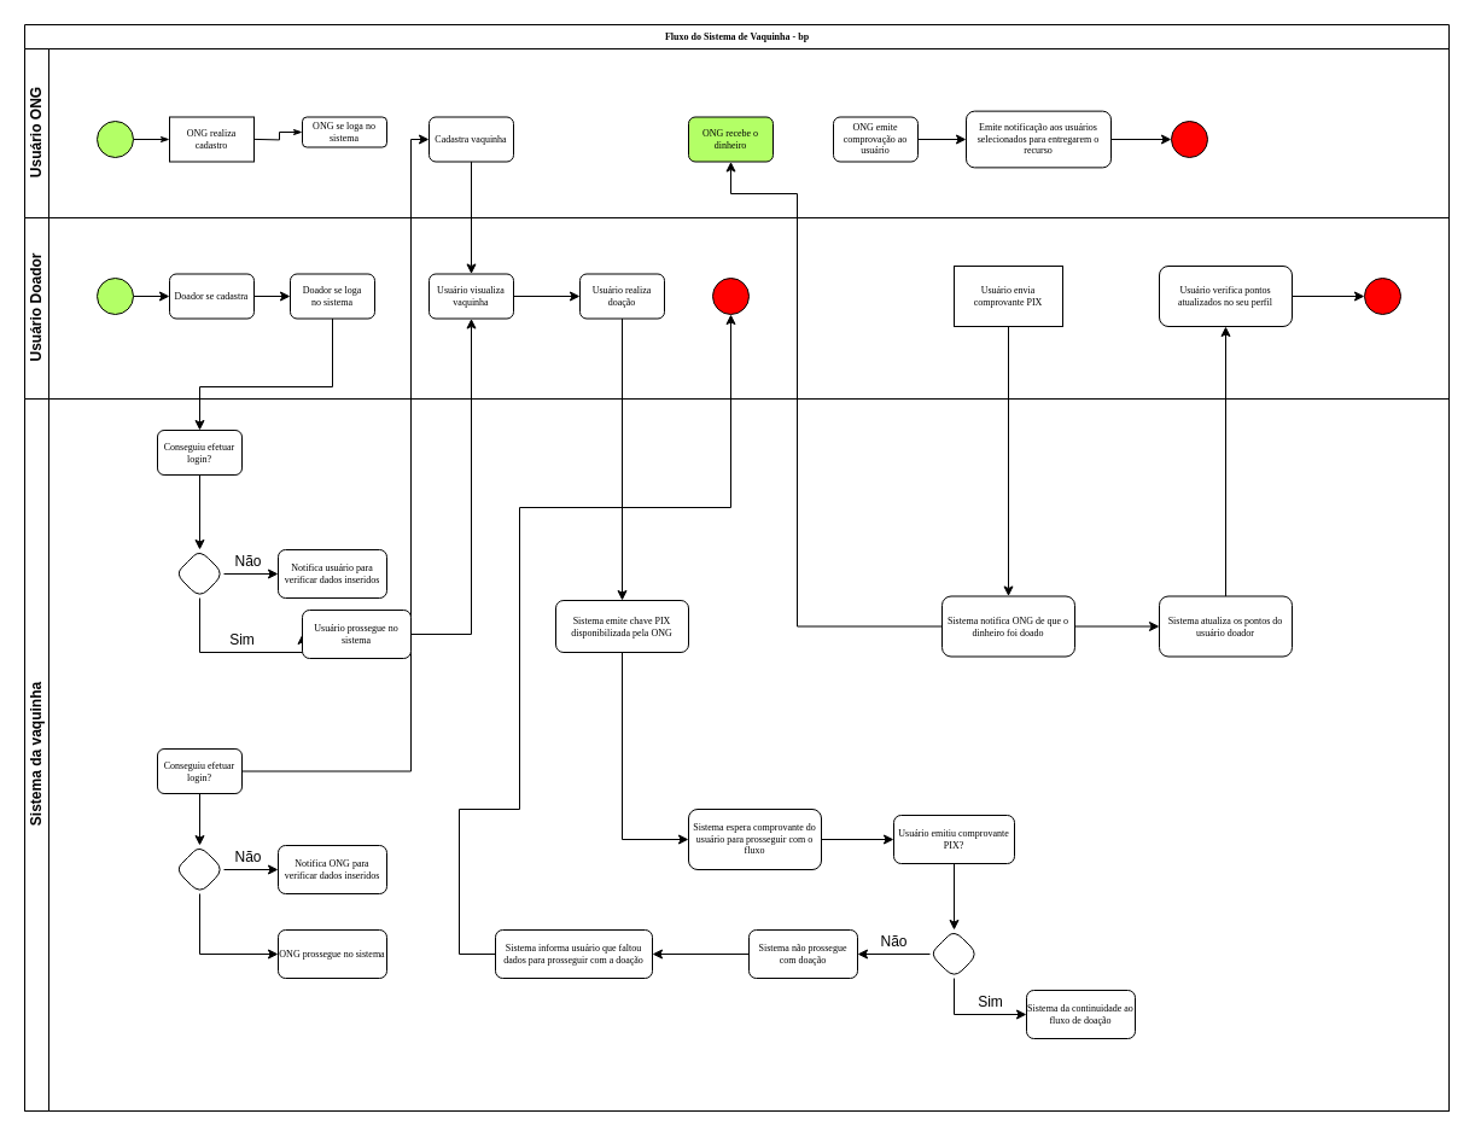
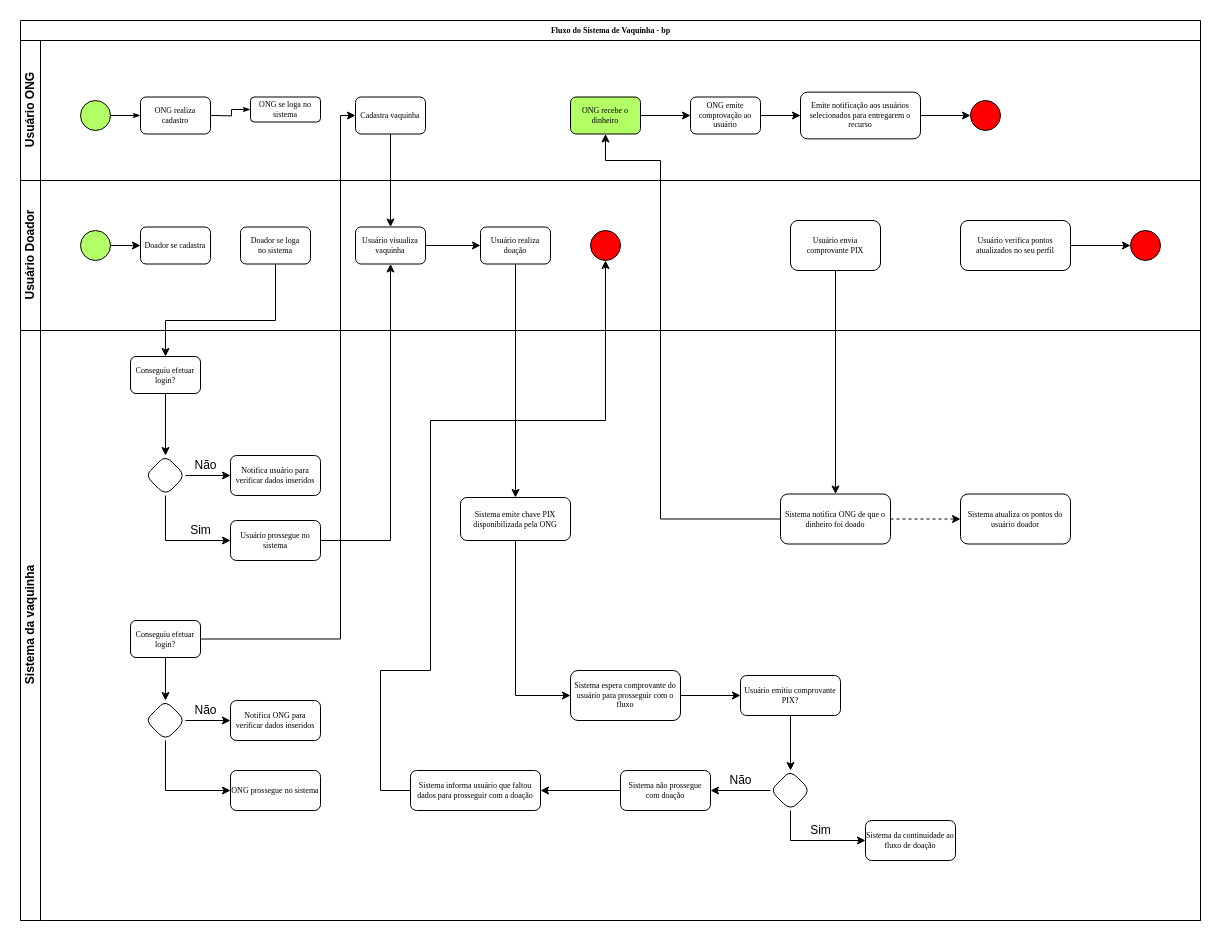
  <mxCell id="0" />
  <mxCell id="1" parent="0" />
  <mxCell id="2" value="Fluxo do Sistema de Vaquinha - bp" style="swimlane;html=1;childLayout=stackLayout;horizontal=1;startSize=20;horizontalStack=0;rounded=0;shadow=0;labelBackgroundColor=none;strokeWidth=1;fontFamily=Verdana;fontSize=8;align=center;" parent="1" vertex="1"><mxGeometry x="20" y="20" width="1180" height="900" as="geometry" /></mxCell>
  <mxCell id="3" value="Usuário ONG" style="swimlane;html=1;startSize=20;horizontal=0;" parent="2" vertex="1"><mxGeometry y="20" width="1180" height="140" as="geometry" /></mxCell>
  <mxCell id="4" style="edgeStyle=orthogonalEdgeStyle;rounded=0;html=1;labelBackgroundColor=none;startArrow=none;startFill=0;startSize=5;endArrow=classicThin;endFill=1;endSize=5;jettySize=auto;orthogonalLoop=1;strokeWidth=1;fontFamily=Verdana;fontSize=8" parent="3" source="5" target="6" edge="1"><mxGeometry relative="1" as="geometry" /></mxCell>
  <mxCell id="5" value="" style="ellipse;whiteSpace=wrap;html=1;rounded=0;shadow=0;labelBackgroundColor=none;strokeWidth=1;fontFamily=Verdana;fontSize=8;align=center;fillColor=#B3FF66;" parent="3" vertex="1"><mxGeometry x="60" y="60" width="30" height="30" as="geometry" /></mxCell>
- <mxCell id="6" value="ONG realiza cadastro" style="whiteSpace=wrap;html=1;shadow=0;labelBackgroundColor=none;strokeWidth=1;fontFamily=Verdana;fontSize=8;align=center;rounded=0;" parent="3" vertex="1"><mxGeometry x="120" y="56.5" width="70" height="37" as="geometry" /></mxCell>
+ <mxCell id="6" value="ONG realiza cadastro" style="rounded=1;whiteSpace=wrap;html=1;shadow=0;labelBackgroundColor=none;strokeWidth=1;fontFamily=Verdana;fontSize=8;align=center;" parent="3" vertex="1"><mxGeometry x="120" y="56.5" width="70" height="37" as="geometry" /></mxCell>
  <mxCell id="7" value="ONG se loga no sistema" style="rounded=1;whiteSpace=wrap;html=1;shadow=0;labelBackgroundColor=none;strokeWidth=1;fontFamily=Verdana;fontSize=8;align=center;" parent="3" vertex="1"><mxGeometry x="230" y="56.5" width="70" height="25" as="geometry" /></mxCell>
  <mxCell id="8" value="Cadastra vaquinha" style="rounded=1;whiteSpace=wrap;html=1;shadow=0;labelBackgroundColor=none;strokeWidth=1;fontFamily=Verdana;fontSize=8;align=center;" parent="3" vertex="1"><mxGeometry x="335" y="56.5" width="70" height="37" as="geometry" /></mxCell>
  <mxCell id="9" style="edgeStyle=orthogonalEdgeStyle;rounded=0;html=1;labelBackgroundColor=none;startArrow=none;startFill=0;startSize=5;endArrow=classicThin;endFill=1;endSize=5;jettySize=auto;orthogonalLoop=1;strokeWidth=1;fontFamily=Verdana;fontSize=8;entryX=0;entryY=0.5;entryDx=0;entryDy=0;" edge="1" parent="3" target="7"><mxGeometry relative="1" as="geometry"><mxPoint x="190" y="74.9" as="sourcePoint" /><mxPoint x="220" y="74.9" as="targetPoint" /></mxGeometry></mxCell>
+ <mxCell id="10" style="edgeStyle=orthogonalEdgeStyle;rounded=0;orthogonalLoop=1;jettySize=auto;html=1;entryX=0;entryY=0.5;entryDx=0;entryDy=0;" edge="1" parent="3" source="11" target="13"><mxGeometry relative="1" as="geometry" /></mxCell>
  <mxCell id="11" value="ONG recebe o dinheiro" style="rounded=1;whiteSpace=wrap;html=1;shadow=0;labelBackgroundColor=none;strokeWidth=1;fontFamily=Verdana;fontSize=8;align=center;fillColor=#b3ff66;" vertex="1" parent="3"><mxGeometry x="550" y="56.5" width="70" height="37" as="geometry" /></mxCell>
  <mxCell id="12" style="edgeStyle=orthogonalEdgeStyle;rounded=0;orthogonalLoop=1;jettySize=auto;html=1;entryX=0;entryY=0.5;entryDx=0;entryDy=0;" edge="1" parent="3" source="13" target="15"><mxGeometry relative="1" as="geometry" /></mxCell>
  <mxCell id="13" value="ONG emite comprovação ao usuário" style="rounded=1;whiteSpace=wrap;html=1;shadow=0;labelBackgroundColor=none;strokeWidth=1;fontFamily=Verdana;fontSize=8;align=center;" vertex="1" parent="3"><mxGeometry x="670" y="56.5" width="70" height="37" as="geometry" /></mxCell>
  <mxCell id="14" style="edgeStyle=orthogonalEdgeStyle;rounded=0;orthogonalLoop=1;jettySize=auto;html=1;entryX=0;entryY=0.5;entryDx=0;entryDy=0;" edge="1" parent="3" source="15" target="16"><mxGeometry relative="1" as="geometry" /></mxCell>
  <mxCell id="15" value="Emite notificação aos usuários selecionados para entregarem o recurso" style="rounded=1;whiteSpace=wrap;html=1;shadow=0;labelBackgroundColor=none;strokeWidth=1;fontFamily=Verdana;fontSize=8;align=center;" vertex="1" parent="3"><mxGeometry x="780" y="51.63" width="120" height="46.75" as="geometry" /></mxCell>
  <mxCell id="16" value="" style="ellipse;whiteSpace=wrap;html=1;rounded=0;shadow=0;labelBackgroundColor=none;strokeWidth=1;fontFamily=Verdana;fontSize=8;align=center;fillColor=#FF0000;" vertex="1" parent="3"><mxGeometry x="950" y="60" width="30" height="30" as="geometry" /></mxCell>
  <mxCell id="17" style="edgeStyle=orthogonalEdgeStyle;rounded=0;orthogonalLoop=1;jettySize=auto;html=1;entryX=0.5;entryY=0;entryDx=0;entryDy=0;" edge="1" parent="2" source="8" target="31"><mxGeometry relative="1" as="geometry"><Array as="points" /></mxGeometry></mxCell>
  <mxCell id="18" style="edgeStyle=orthogonalEdgeStyle;rounded=0;orthogonalLoop=1;jettySize=auto;html=1;entryX=0.5;entryY=0;entryDx=0;entryDy=0;" edge="1" parent="2" source="32" target="41"><mxGeometry relative="1" as="geometry" /></mxCell>
  <mxCell id="19" style="edgeStyle=orthogonalEdgeStyle;rounded=0;orthogonalLoop=1;jettySize=auto;html=1;" edge="1" parent="2" source="34" target="44"><mxGeometry relative="1" as="geometry"><Array as="points"><mxPoint x="820" y="225" /></Array></mxGeometry></mxCell>
  <mxCell id="20" style="edgeStyle=orthogonalEdgeStyle;rounded=0;orthogonalLoop=1;jettySize=auto;html=1;entryX=0.5;entryY=1;entryDx=0;entryDy=0;exitX=0;exitY=0.5;exitDx=0;exitDy=0;" edge="1" parent="2" source="44" target="11"><mxGeometry relative="1" as="geometry"><Array as="points"><mxPoint x="640" y="498" /><mxPoint x="640" y="140" /><mxPoint x="585" y="140" /></Array></mxGeometry></mxCell>
  <mxCell id="21" style="edgeStyle=orthogonalEdgeStyle;rounded=0;orthogonalLoop=1;jettySize=auto;html=1;entryX=0.5;entryY=0;entryDx=0;entryDy=0;" edge="1" parent="2" source="28" target="50"><mxGeometry relative="1" as="geometry"><Array as="points"><mxPoint x="255" y="300" /><mxPoint x="145" y="300" /></Array></mxGeometry></mxCell>
  <mxCell id="22" style="edgeStyle=orthogonalEdgeStyle;rounded=0;orthogonalLoop=1;jettySize=auto;html=1;entryX=0.5;entryY=1;entryDx=0;entryDy=0;" edge="1" parent="2" source="52" target="31"><mxGeometry relative="1" as="geometry" /></mxCell>
  <mxCell id="23" style="edgeStyle=orthogonalEdgeStyle;rounded=0;orthogonalLoop=1;jettySize=auto;html=1;entryX=0;entryY=0.5;entryDx=0;entryDy=0;" edge="1" parent="2" source="55" target="8"><mxGeometry relative="1" as="geometry"><Array as="points"><mxPoint x="320" y="618" /><mxPoint x="320" y="95" /></Array></mxGeometry></mxCell>
  <mxCell id="24" style="edgeStyle=orthogonalEdgeStyle;rounded=0;orthogonalLoop=1;jettySize=auto;html=1;entryX=0.5;entryY=1;entryDx=0;entryDy=0;exitX=0;exitY=0.5;exitDx=0;exitDy=0;" edge="1" parent="2" source="71" target="35"><mxGeometry relative="1" as="geometry"><Array as="points"><mxPoint x="360" y="770" /><mxPoint x="360" y="650" /><mxPoint x="410" y="650" /><mxPoint x="410" y="400" /><mxPoint x="585" y="400" /></Array></mxGeometry></mxCell>
  <mxCell id="25" value="Usuário Doador" style="swimlane;html=1;startSize=20;horizontal=0;" parent="2" vertex="1"><mxGeometry y="160" width="1180" height="150" as="geometry" /></mxCell>
- <mxCell id="26" style="edgeStyle=orthogonalEdgeStyle;rounded=0;orthogonalLoop=1;jettySize=auto;html=1;entryX=0;entryY=0.5;entryDx=0;entryDy=0;" edge="1" parent="25" source="27" target="28"><mxGeometry relative="1" as="geometry" /></mxCell>
  <mxCell id="27" value="Doador se cadastra" style="rounded=1;whiteSpace=wrap;html=1;shadow=0;labelBackgroundColor=none;strokeWidth=1;fontFamily=Verdana;fontSize=8;align=center;" vertex="1" parent="25"><mxGeometry x="120" y="46.5" width="70" height="37" as="geometry" /></mxCell>
  <mxCell id="28" value="Doador se loga&lt;br&gt;no sistema" style="rounded=1;whiteSpace=wrap;html=1;shadow=0;labelBackgroundColor=none;strokeWidth=1;fontFamily=Verdana;fontSize=8;align=center;" vertex="1" parent="25"><mxGeometry x="220" y="46.5" width="70" height="37" as="geometry" /></mxCell>
  <mxCell id="29" style="edgeStyle=orthogonalEdgeStyle;rounded=0;orthogonalLoop=1;jettySize=auto;html=1;entryX=0;entryY=0.5;entryDx=0;entryDy=0;" edge="1" parent="25" source="30" target="27"><mxGeometry relative="1" as="geometry" /></mxCell>
  <mxCell id="30" value="" style="ellipse;whiteSpace=wrap;html=1;rounded=0;shadow=0;labelBackgroundColor=none;strokeWidth=1;fontFamily=Verdana;fontSize=8;align=center;fillColor=#B3FF66;" vertex="1" parent="25"><mxGeometry x="60" y="50" width="30" height="30" as="geometry" /></mxCell>
  <mxCell id="31" value="Usuário visualiza vaquinha" style="rounded=1;whiteSpace=wrap;html=1;shadow=0;labelBackgroundColor=none;strokeWidth=1;fontFamily=Verdana;fontSize=8;align=center;" vertex="1" parent="25"><mxGeometry x="335" y="46.5" width="70" height="37" as="geometry" /></mxCell>
  <mxCell id="32" value="Usuário realiza doação" style="rounded=1;whiteSpace=wrap;html=1;shadow=0;labelBackgroundColor=none;strokeWidth=1;fontFamily=Verdana;fontSize=8;align=center;" vertex="1" parent="25"><mxGeometry x="460" y="46.5" width="70" height="37" as="geometry" /></mxCell>
  <mxCell id="33" value="" style="edgeStyle=orthogonalEdgeStyle;rounded=0;orthogonalLoop=1;jettySize=auto;html=1;entryX=0;entryY=0.5;entryDx=0;entryDy=0;" edge="1" parent="25" source="31" target="32"><mxGeometry relative="1" as="geometry"><mxPoint x="440" y="239" as="targetPoint" /></mxGeometry></mxCell>
- <mxCell id="34" value="Usuário envia comprovante PIX" style="whiteSpace=wrap;html=1;shadow=0;labelBackgroundColor=none;strokeWidth=1;fontFamily=Verdana;fontSize=8;align=center;rounded=0;" vertex="1" parent="25"><mxGeometry x="770" y="40" width="90" height="50" as="geometry" /></mxCell>
+ <mxCell id="34" value="Usuário envia comprovante PIX" style="rounded=1;whiteSpace=wrap;html=1;shadow=0;labelBackgroundColor=none;strokeWidth=1;fontFamily=Verdana;fontSize=8;align=center;" vertex="1" parent="25"><mxGeometry x="770" y="40" width="90" height="50" as="geometry" /></mxCell>
  <mxCell id="35" value="" style="ellipse;whiteSpace=wrap;html=1;rounded=0;shadow=0;labelBackgroundColor=none;strokeWidth=1;fontFamily=Verdana;fontSize=8;align=center;fillColor=#FF0000;" vertex="1" parent="25"><mxGeometry x="570" y="50" width="30" height="30" as="geometry" /></mxCell>
  <mxCell id="36" style="edgeStyle=orthogonalEdgeStyle;rounded=0;orthogonalLoop=1;jettySize=auto;html=1;" edge="1" parent="25" source="37" target="38"><mxGeometry relative="1" as="geometry" /></mxCell>
  <mxCell id="37" value="Usuário verifica pontos atualizados no seu perfil" style="rounded=1;whiteSpace=wrap;html=1;shadow=0;labelBackgroundColor=none;strokeWidth=1;fontFamily=Verdana;fontSize=8;align=center;" vertex="1" parent="25"><mxGeometry x="940" y="40" width="110" height="50" as="geometry" /></mxCell>
  <mxCell id="38" value="" style="ellipse;whiteSpace=wrap;html=1;rounded=0;shadow=0;labelBackgroundColor=none;strokeWidth=1;fontFamily=Verdana;fontSize=8;align=center;fillColor=#FF0000;" vertex="1" parent="25"><mxGeometry x="1110" y="50" width="30" height="30" as="geometry" /></mxCell>
  <mxCell id="39" value="Sistema da vaquinha&lt;br&gt;" style="swimlane;html=1;startSize=20;horizontal=0;" parent="2" vertex="1"><mxGeometry y="310" width="1180" height="590" as="geometry" /></mxCell>
  <mxCell id="40" style="edgeStyle=orthogonalEdgeStyle;rounded=0;orthogonalLoop=1;jettySize=auto;html=1;entryX=0;entryY=0.5;entryDx=0;entryDy=0;" edge="1" parent="39" source="41" target="42"><mxGeometry relative="1" as="geometry"><mxPoint x="590" y="350" as="targetPoint" /><Array as="points"><mxPoint x="495" y="365" /></Array></mxGeometry></mxCell>
  <mxCell id="41" value="Sistema emite chave PIX disponibilizada pela ONG" style="rounded=1;whiteSpace=wrap;html=1;shadow=0;labelBackgroundColor=none;strokeWidth=1;fontFamily=Verdana;fontSize=8;align=center;" vertex="1" parent="39"><mxGeometry x="440" y="167" width="110" height="43" as="geometry" /></mxCell>
  <mxCell id="42" value="Sistema espera comprovante do usuário para prosseguir com o fluxo" style="rounded=1;whiteSpace=wrap;html=1;shadow=0;labelBackgroundColor=none;strokeWidth=1;fontFamily=Verdana;fontSize=8;align=center;" vertex="1" parent="39"><mxGeometry x="550" y="340" width="110" height="50" as="geometry" /></mxCell>
- <mxCell id="43" style="edgeStyle=orthogonalEdgeStyle;rounded=0;orthogonalLoop=1;jettySize=auto;html=1;" edge="1" parent="39" source="44" target="74"><mxGeometry relative="1" as="geometry" /></mxCell>
+ <mxCell id="43" style="edgeStyle=orthogonalEdgeStyle;rounded=0;orthogonalLoop=1;jettySize=auto;html=1;dashed=1;" edge="1" parent="39" source="44" target="74"><mxGeometry relative="1" as="geometry" /></mxCell>
  <mxCell id="44" value="Sistema notifica ONG de que o dinheiro foi doado" style="rounded=1;whiteSpace=wrap;html=1;shadow=0;labelBackgroundColor=none;strokeWidth=1;fontFamily=Verdana;fontSize=8;align=center;" vertex="1" parent="39"><mxGeometry x="760" y="163.5" width="110" height="50" as="geometry" /></mxCell>
  <mxCell id="45" style="edgeStyle=orthogonalEdgeStyle;rounded=0;orthogonalLoop=1;jettySize=auto;html=1;entryX=0;entryY=0.5;entryDx=0;entryDy=0;" edge="1" parent="39" source="46" target="52"><mxGeometry relative="1" as="geometry"><Array as="points"><mxPoint x="145" y="210" /></Array></mxGeometry></mxCell>
  <mxCell id="46" value="" style="rhombus;whiteSpace=wrap;html=1;fontSize=8;fontFamily=Verdana;rounded=1;shadow=0;labelBackgroundColor=none;strokeWidth=1;" vertex="1" parent="39"><mxGeometry x="125" y="125" width="40" height="40" as="geometry" /></mxCell>
  <mxCell id="47" value="Notifica usuário para verificar dados inseridos" style="whiteSpace=wrap;html=1;fontSize=8;fontFamily=Verdana;rounded=1;shadow=0;labelBackgroundColor=none;strokeWidth=1;" vertex="1" parent="39"><mxGeometry x="210" y="125" width="90" height="40" as="geometry" /></mxCell>
  <mxCell id="48" value="" style="edgeStyle=orthogonalEdgeStyle;rounded=0;orthogonalLoop=1;jettySize=auto;html=1;" edge="1" parent="39" source="46" target="47"><mxGeometry relative="1" as="geometry" /></mxCell>
  <mxCell id="49" style="edgeStyle=orthogonalEdgeStyle;rounded=0;orthogonalLoop=1;jettySize=auto;html=1;entryX=0.5;entryY=0;entryDx=0;entryDy=0;" edge="1" parent="39" source="50" target="46"><mxGeometry relative="1" as="geometry" /></mxCell>
  <mxCell id="50" value="Conseguiu efetuar login?" style="rounded=1;whiteSpace=wrap;html=1;shadow=0;labelBackgroundColor=none;strokeWidth=1;fontFamily=Verdana;fontSize=8;align=center;" vertex="1" parent="39"><mxGeometry x="110" y="26" width="70" height="37" as="geometry" /></mxCell>
  <mxCell id="51" value="Não" style="text;html=1;align=center;verticalAlign=middle;resizable=0;points=[];autosize=1;strokeColor=none;fillColor=none;" vertex="1" parent="39"><mxGeometry x="165" y="125" width="40" height="20" as="geometry" /></mxCell>
- <mxCell id="52" value="Usuário prossegue no sistema" style="whiteSpace=wrap;html=1;fontSize=8;fontFamily=Verdana;rounded=1;shadow=0;labelBackgroundColor=none;strokeWidth=1;" vertex="1" parent="39"><mxGeometry x="230" y="175" width="90" height="40" as="geometry" /></mxCell>
+ <mxCell id="52" value="Usuário prossegue no sistema" style="whiteSpace=wrap;html=1;fontSize=8;fontFamily=Verdana;rounded=1;shadow=0;labelBackgroundColor=none;strokeWidth=1;" vertex="1" parent="39"><mxGeometry x="210" y="190" width="90" height="40" as="geometry" /></mxCell>
  <mxCell id="53" value="Sim" style="text;html=1;align=center;verticalAlign=middle;resizable=0;points=[];autosize=1;strokeColor=none;fillColor=none;" vertex="1" parent="39"><mxGeometry x="160" y="190" width="40" height="20" as="geometry" /></mxCell>
  <mxCell id="54" style="edgeStyle=orthogonalEdgeStyle;rounded=0;orthogonalLoop=1;jettySize=auto;html=1;entryX=0.5;entryY=0;entryDx=0;entryDy=0;" edge="1" parent="39" source="55" target="58"><mxGeometry relative="1" as="geometry" /></mxCell>
  <mxCell id="55" value="Conseguiu efetuar login?" style="rounded=1;whiteSpace=wrap;html=1;shadow=0;labelBackgroundColor=none;strokeWidth=1;fontFamily=Verdana;fontSize=8;align=center;" vertex="1" parent="39"><mxGeometry x="110" y="290" width="70" height="37" as="geometry" /></mxCell>
  <mxCell id="56" style="edgeStyle=orthogonalEdgeStyle;rounded=0;orthogonalLoop=1;jettySize=auto;html=1;entryX=0;entryY=0.5;entryDx=0;entryDy=0;" edge="1" parent="39" source="58" target="59"><mxGeometry relative="1" as="geometry" /></mxCell>
  <mxCell id="57" style="edgeStyle=orthogonalEdgeStyle;rounded=0;orthogonalLoop=1;jettySize=auto;html=1;entryX=0;entryY=0.5;entryDx=0;entryDy=0;" edge="1" parent="39" source="58" target="60"><mxGeometry relative="1" as="geometry"><Array as="points"><mxPoint x="145" y="460" /></Array></mxGeometry></mxCell>
  <mxCell id="58" value="" style="rhombus;whiteSpace=wrap;html=1;fontSize=8;fontFamily=Verdana;rounded=1;shadow=0;labelBackgroundColor=none;strokeWidth=1;" vertex="1" parent="39"><mxGeometry x="125" y="370" width="40" height="40" as="geometry" /></mxCell>
  <mxCell id="59" value="Notifica ONG para verificar dados inseridos" style="whiteSpace=wrap;html=1;fontSize=8;fontFamily=Verdana;rounded=1;shadow=0;labelBackgroundColor=none;strokeWidth=1;" vertex="1" parent="39"><mxGeometry x="210" y="370" width="90" height="40" as="geometry" /></mxCell>
  <mxCell id="60" value="ONG prossegue no sistema" style="whiteSpace=wrap;html=1;fontSize=8;fontFamily=Verdana;rounded=1;shadow=0;labelBackgroundColor=none;strokeWidth=1;" vertex="1" parent="39"><mxGeometry x="210" y="440" width="90" height="40" as="geometry" /></mxCell>
  <mxCell id="61" value="Não" style="text;html=1;align=center;verticalAlign=middle;resizable=0;points=[];autosize=1;strokeColor=none;fillColor=none;" vertex="1" parent="39"><mxGeometry x="165" y="370" width="40" height="20" as="geometry" /></mxCell>
  <mxCell id="62" value="Sim" style="text;html=1;align=center;verticalAlign=middle;resizable=0;points=[];autosize=1;strokeColor=none;fillColor=none;" vertex="1" parent="39"><mxGeometry x="780" y="490" width="40" height="20" as="geometry" /></mxCell>
  <mxCell id="63" value="Usuário emitiu comprovante PIX?" style="whiteSpace=wrap;html=1;fontSize=8;fontFamily=Verdana;rounded=1;shadow=0;labelBackgroundColor=none;strokeWidth=1;" vertex="1" parent="39"><mxGeometry x="720" y="345" width="100" height="40" as="geometry" /></mxCell>
  <mxCell id="64" value="" style="edgeStyle=orthogonalEdgeStyle;rounded=0;orthogonalLoop=1;jettySize=auto;html=1;" edge="1" parent="39" source="42" target="63"><mxGeometry relative="1" as="geometry" /></mxCell>
  <mxCell id="65" style="edgeStyle=orthogonalEdgeStyle;rounded=0;orthogonalLoop=1;jettySize=auto;html=1;entryX=1;entryY=0.5;entryDx=0;entryDy=0;" edge="1" parent="39" source="66" target="70"><mxGeometry relative="1" as="geometry" /></mxCell>
  <mxCell id="66" value="" style="rhombus;whiteSpace=wrap;html=1;fontSize=8;fontFamily=Verdana;rounded=1;shadow=0;labelBackgroundColor=none;strokeWidth=1;" vertex="1" parent="39"><mxGeometry x="750" y="440" width="40" height="40" as="geometry" /></mxCell>
  <mxCell id="67" value="" style="edgeStyle=orthogonalEdgeStyle;rounded=0;orthogonalLoop=1;jettySize=auto;html=1;entryX=0.5;entryY=0;entryDx=0;entryDy=0;" edge="1" parent="39" source="63" target="66"><mxGeometry relative="1" as="geometry"><mxPoint x="770" y="470" as="targetPoint" /></mxGeometry></mxCell>
  <mxCell id="68" value="Não" style="text;html=1;align=center;verticalAlign=middle;resizable=0;points=[];autosize=1;strokeColor=none;fillColor=none;" vertex="1" parent="39"><mxGeometry x="700" y="440" width="40" height="20" as="geometry" /></mxCell>
  <mxCell id="69" style="edgeStyle=orthogonalEdgeStyle;rounded=0;orthogonalLoop=1;jettySize=auto;html=1;entryX=1;entryY=0.5;entryDx=0;entryDy=0;" edge="1" parent="39" source="70" target="71"><mxGeometry relative="1" as="geometry" /></mxCell>
  <mxCell id="70" value="Sistema não prossegue com doação" style="whiteSpace=wrap;html=1;fontSize=8;fontFamily=Verdana;rounded=1;shadow=0;labelBackgroundColor=none;strokeWidth=1;" vertex="1" parent="39"><mxGeometry x="600" y="440" width="90" height="40" as="geometry" /></mxCell>
  <mxCell id="71" value="Sistema informa usuário que faltou dados para prosseguir com a doação" style="whiteSpace=wrap;html=1;fontSize=8;fontFamily=Verdana;rounded=1;shadow=0;labelBackgroundColor=none;strokeWidth=1;" vertex="1" parent="39"><mxGeometry x="390" y="440" width="130" height="40" as="geometry" /></mxCell>
- <mxCell id="72" value="Sistema da continuidade ao fluxo de doação" style="whiteSpace=wrap;html=1;fontSize=8;fontFamily=Verdana;rounded=1;shadow=0;labelBackgroundColor=none;strokeWidth=1;" vertex="1" parent="39"><mxGeometry x="830" y="490" width="90" height="40" as="geometry" /></mxCell>
+ <mxCell id="72" value="Sistema da continuidade ao fluxo de doação" style="whiteSpace=wrap;html=1;fontSize=8;fontFamily=Verdana;rounded=1;shadow=0;labelBackgroundColor=none;strokeWidth=1;" vertex="1" parent="39"><mxGeometry x="845" y="490" width="90" height="40" as="geometry" /></mxCell>
  <mxCell id="73" style="edgeStyle=orthogonalEdgeStyle;rounded=0;orthogonalLoop=1;jettySize=auto;html=1;exitX=0.5;exitY=1;exitDx=0;exitDy=0;entryX=0;entryY=0.5;entryDx=0;entryDy=0;" edge="1" parent="39" source="66" target="72"><mxGeometry relative="1" as="geometry"><mxPoint x="770.4" y="490" as="targetPoint" /></mxGeometry></mxCell>
  <mxCell id="74" value="Sistema atualiza os pontos do usuário doador" style="rounded=1;whiteSpace=wrap;html=1;shadow=0;labelBackgroundColor=none;strokeWidth=1;fontFamily=Verdana;fontSize=8;align=center;" vertex="1" parent="39"><mxGeometry x="940" y="163.5" width="110" height="50" as="geometry" /></mxCell>
- <mxCell id="75" style="edgeStyle=orthogonalEdgeStyle;rounded=0;orthogonalLoop=1;jettySize=auto;html=1;entryX=0.5;entryY=1;entryDx=0;entryDy=0;" edge="1" parent="2" source="74" target="37"><mxGeometry relative="1" as="geometry" /></mxCell>
